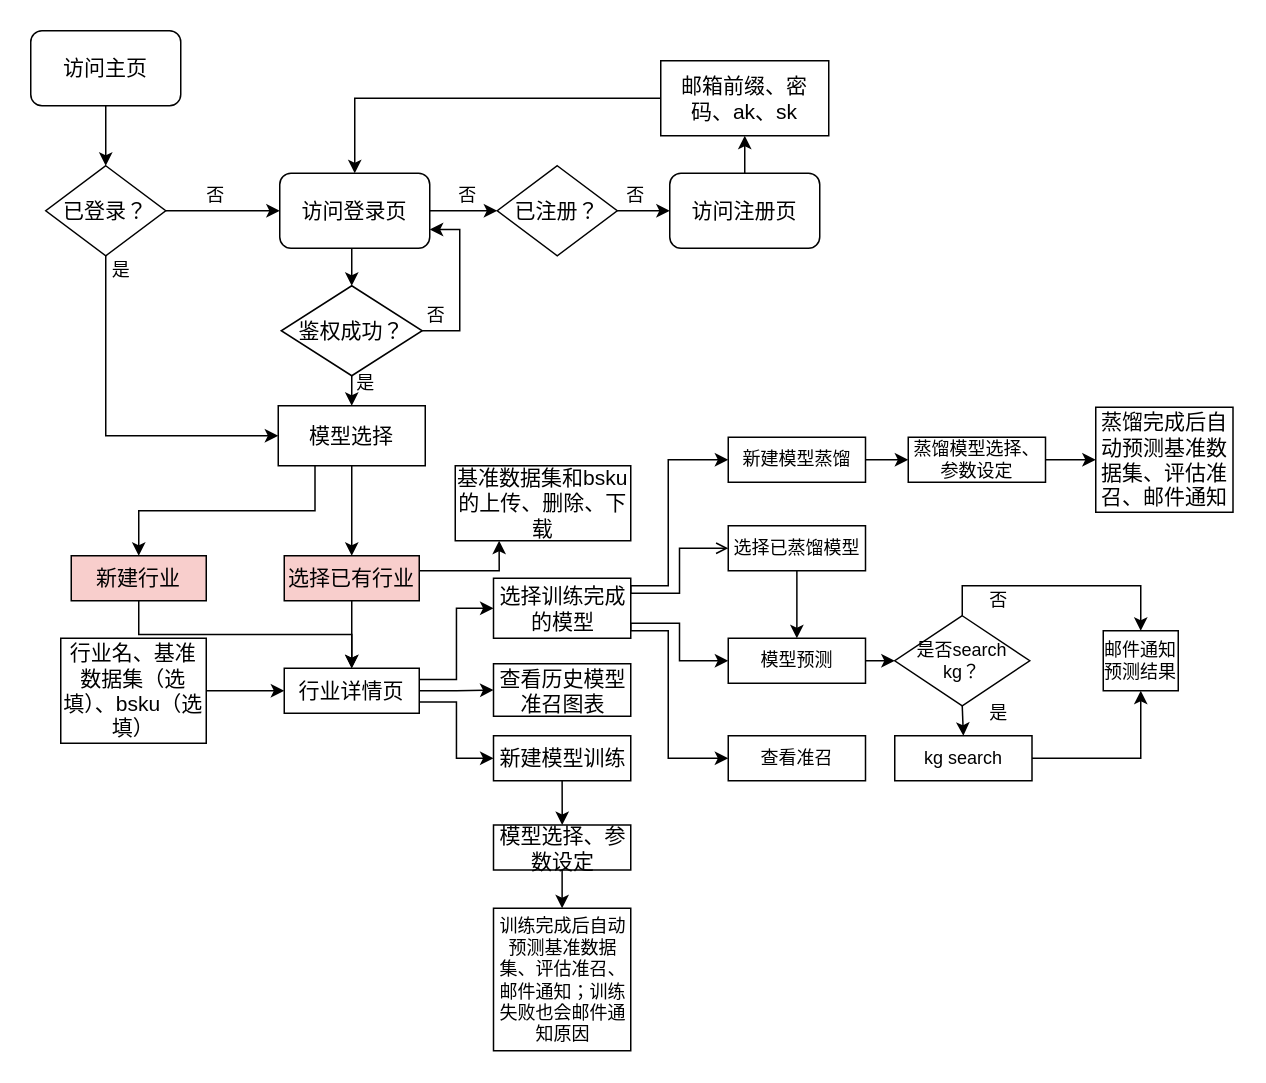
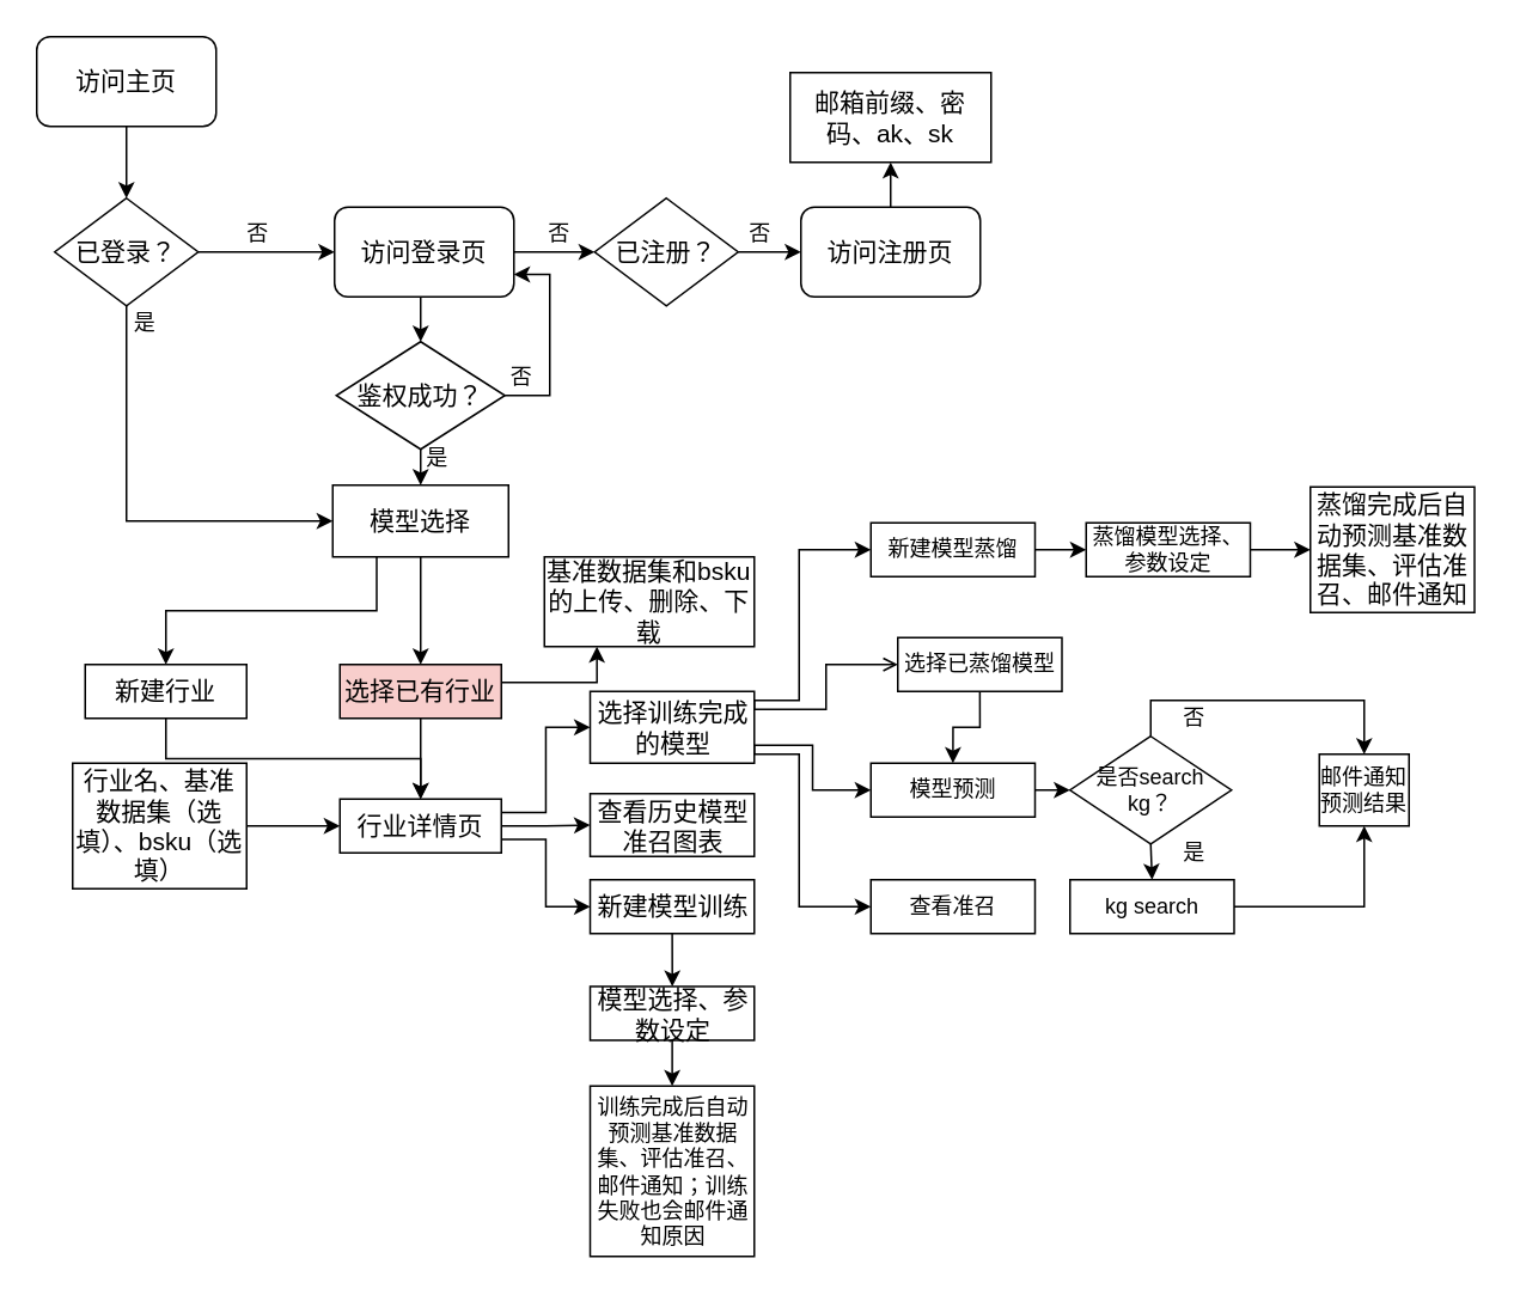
  <mxCell id="0" />
  <mxCell id="1" parent="0" />
  <mxCell id="2" style="edgeStyle=orthogonalEdgeStyle;rounded=0;orthogonalLoop=1;jettySize=auto;html=1;exitX=0.5;exitY=1;exitDx=0;exitDy=0;entryX=0.5;entryY=0;entryDx=0;entryDy=0;" parent="1" source="3" target="9" edge="1"><mxGeometry relative="1" as="geometry" /></mxCell>
  <mxCell id="3" value="&lt;font style=&quot;font-size: 14px&quot;&gt;访问主页&lt;/font&gt;" style="rounded=1;whiteSpace=wrap;html=1;" parent="1" vertex="1"><mxGeometry x="20" y="20" width="100" height="50" as="geometry" /></mxCell>
  <mxCell id="4" style="edgeStyle=orthogonalEdgeStyle;rounded=0;orthogonalLoop=1;jettySize=auto;html=1;exitX=1;exitY=0.5;exitDx=0;exitDy=0;" parent="1" source="6" target="12" edge="1"><mxGeometry relative="1" as="geometry" /></mxCell>
  <mxCell id="5" style="edgeStyle=orthogonalEdgeStyle;rounded=0;orthogonalLoop=1;jettySize=auto;html=1;exitX=0.5;exitY=1;exitDx=0;exitDy=0;entryX=0.5;entryY=0;entryDx=0;entryDy=0;" parent="1" source="6" target="21" edge="1"><mxGeometry relative="1" as="geometry" /></mxCell>
  <mxCell id="6" value="&lt;font style=&quot;font-size: 14px&quot;&gt;访问登录页&lt;/font&gt;" style="rounded=1;whiteSpace=wrap;html=1;" parent="1" vertex="1"><mxGeometry x="186" y="115" width="100" height="50" as="geometry" /></mxCell>
  <mxCell id="7" style="edgeStyle=orthogonalEdgeStyle;rounded=0;orthogonalLoop=1;jettySize=auto;html=1;exitX=1;exitY=0.5;exitDx=0;exitDy=0;" parent="1" source="9" target="6" edge="1"><mxGeometry relative="1" as="geometry" /></mxCell>
  <mxCell id="8" style="edgeStyle=orthogonalEdgeStyle;rounded=0;orthogonalLoop=1;jettySize=auto;html=1;exitX=0.5;exitY=1;exitDx=0;exitDy=0;entryX=0;entryY=0.5;entryDx=0;entryDy=0;" parent="1" source="9" target="25" edge="1"><mxGeometry relative="1" as="geometry" /></mxCell>
  <mxCell id="9" value="&lt;font style=&quot;font-size: 14px&quot;&gt;已登录？&lt;/font&gt;" style="rhombus;whiteSpace=wrap;html=1;" parent="1" vertex="1"><mxGeometry x="30" y="110" width="80" height="60" as="geometry" /></mxCell>
  <mxCell id="10" value="否" style="text;html=1;align=center;verticalAlign=middle;resizable=0;points=[];autosize=1;" parent="1" vertex="1"><mxGeometry x="128" y="120" width="30" height="20" as="geometry" /></mxCell>
  <mxCell id="11" style="edgeStyle=orthogonalEdgeStyle;rounded=0;orthogonalLoop=1;jettySize=auto;html=1;exitX=1;exitY=0.5;exitDx=0;exitDy=0;entryX=0;entryY=0.5;entryDx=0;entryDy=0;" parent="1" source="12" target="14" edge="1"><mxGeometry relative="1" as="geometry" /></mxCell>
  <mxCell id="12" value="&lt;font style=&quot;font-size: 14px&quot;&gt;已注册？&lt;/font&gt;" style="rhombus;whiteSpace=wrap;html=1;" parent="1" vertex="1"><mxGeometry x="331" y="110" width="80" height="60" as="geometry" /></mxCell>
  <mxCell id="13" style="edgeStyle=orthogonalEdgeStyle;rounded=0;orthogonalLoop=1;jettySize=auto;html=1;exitX=0.5;exitY=0;exitDx=0;exitDy=0;entryX=0.5;entryY=1;entryDx=0;entryDy=0;" parent="1" source="14" target="18" edge="1"><mxGeometry relative="1" as="geometry" /></mxCell>
  <mxCell id="14" value="&lt;font style=&quot;font-size: 14px&quot;&gt;访问注册页&lt;/font&gt;" style="rounded=1;whiteSpace=wrap;html=1;" parent="1" vertex="1"><mxGeometry x="446" y="115" width="100" height="50" as="geometry" /></mxCell>
  <mxCell id="15" value="否" style="text;html=1;align=center;verticalAlign=middle;resizable=0;points=[];autosize=1;" parent="1" vertex="1"><mxGeometry x="408" y="120" width="30" height="20" as="geometry" /></mxCell>
  <mxCell id="16" value="否" style="text;html=1;align=center;verticalAlign=middle;resizable=0;points=[];autosize=1;" parent="1" vertex="1"><mxGeometry x="296" y="120" width="30" height="20" as="geometry" /></mxCell>
- <mxCell id="17" style="edgeStyle=orthogonalEdgeStyle;rounded=0;orthogonalLoop=1;jettySize=auto;html=1;exitX=0;exitY=0.5;exitDx=0;exitDy=0;entryX=0.5;entryY=0;entryDx=0;entryDy=0;" parent="1" source="18" target="6" edge="1"><mxGeometry relative="1" as="geometry" /></mxCell>
  <mxCell id="18" value="&lt;font style=&quot;font-size: 14px&quot;&gt;邮箱前缀、密码、ak、sk&lt;/font&gt;" style="rounded=0;whiteSpace=wrap;html=1;" parent="1" vertex="1"><mxGeometry x="440" y="40" width="112" height="50" as="geometry" /></mxCell>
  <mxCell id="19" style="edgeStyle=orthogonalEdgeStyle;rounded=0;orthogonalLoop=1;jettySize=auto;html=1;exitX=1;exitY=0.5;exitDx=0;exitDy=0;entryX=1;entryY=0.75;entryDx=0;entryDy=0;" parent="1" source="21" target="6" edge="1"><mxGeometry relative="1" as="geometry" /></mxCell>
  <mxCell id="20" style="edgeStyle=orthogonalEdgeStyle;rounded=0;orthogonalLoop=1;jettySize=auto;html=1;exitX=0.5;exitY=1;exitDx=0;exitDy=0;entryX=0.5;entryY=0;entryDx=0;entryDy=0;" parent="1" source="21" target="25" edge="1"><mxGeometry relative="1" as="geometry" /></mxCell>
  <mxCell id="21" value="&lt;font style=&quot;font-size: 14px&quot;&gt;鉴权成功？&lt;/font&gt;" style="rhombus;whiteSpace=wrap;html=1;" parent="1" vertex="1"><mxGeometry x="187" y="190" width="94" height="60" as="geometry" /></mxCell>
  <mxCell id="22" value="否" style="text;html=1;align=center;verticalAlign=middle;resizable=0;points=[];autosize=1;" parent="1" vertex="1"><mxGeometry x="275" y="200" width="30" height="20" as="geometry" /></mxCell>
  <mxCell id="23" style="edgeStyle=orthogonalEdgeStyle;rounded=0;orthogonalLoop=1;jettySize=auto;html=1;exitX=0.25;exitY=1;exitDx=0;exitDy=0;entryX=0.5;entryY=0;entryDx=0;entryDy=0;" parent="1" source="25" target="29" edge="1"><mxGeometry relative="1" as="geometry" /></mxCell>
  <mxCell id="24" style="edgeStyle=orthogonalEdgeStyle;rounded=0;orthogonalLoop=1;jettySize=auto;html=1;exitX=0.5;exitY=1;exitDx=0;exitDy=0;entryX=0.5;entryY=0;entryDx=0;entryDy=0;" parent="1" source="25" target="34" edge="1"><mxGeometry relative="1" as="geometry" /></mxCell>
  <mxCell id="25" value="&lt;font style=&quot;font-size: 14px&quot;&gt;模型选择&lt;/font&gt;" style="rounded=0;whiteSpace=wrap;html=1;" parent="1" vertex="1"><mxGeometry x="185" y="270" width="98" height="40" as="geometry" /></mxCell>
  <mxCell id="26" value="是" style="text;html=1;align=center;verticalAlign=middle;resizable=0;points=[];autosize=1;" parent="1" vertex="1"><mxGeometry x="228" y="245" width="30" height="20" as="geometry" /></mxCell>
  <mxCell id="27" value="是" style="text;html=1;align=center;verticalAlign=middle;resizable=0;points=[];autosize=1;" parent="1" vertex="1"><mxGeometry x="65" y="170" width="30" height="20" as="geometry" /></mxCell>
  <mxCell id="28" style="edgeStyle=orthogonalEdgeStyle;rounded=0;orthogonalLoop=1;jettySize=auto;html=1;exitX=0.5;exitY=1;exitDx=0;exitDy=0;" parent="1" source="29" target="38" edge="1"><mxGeometry relative="1" as="geometry" /></mxCell>
- <mxCell id="29" value="&lt;font style=&quot;font-size: 14px&quot;&gt;新建行业&lt;/font&gt;" style="rounded=0;whiteSpace=wrap;html=1;fillColor=#f8cecc;" parent="1" vertex="1"><mxGeometry x="47" y="370" width="90" height="30" as="geometry" /></mxCell>
+ <mxCell id="29" value="&lt;font style=&quot;font-size: 14px&quot;&gt;新建行业&lt;/font&gt;" style="rounded=0;whiteSpace=wrap;html=1;" parent="1" vertex="1"><mxGeometry x="47" y="370" width="90" height="30" as="geometry" /></mxCell>
  <mxCell id="30" style="edgeStyle=orthogonalEdgeStyle;rounded=0;orthogonalLoop=1;jettySize=auto;html=1;exitX=1;exitY=0.5;exitDx=0;exitDy=0;entryX=0;entryY=0.5;entryDx=0;entryDy=0;" parent="1" source="31" target="38" edge="1"><mxGeometry relative="1" as="geometry" /></mxCell>
  <mxCell id="31" value="&lt;font style=&quot;font-size: 14px&quot;&gt;行业名、基准数据集（选填）、bsku（选填）&lt;/font&gt;" style="rounded=0;whiteSpace=wrap;html=1;" parent="1" vertex="1"><mxGeometry x="40" y="425" width="97" height="70" as="geometry" /></mxCell>
  <mxCell id="32" style="edgeStyle=orthogonalEdgeStyle;rounded=0;orthogonalLoop=1;jettySize=auto;html=1;exitX=0.5;exitY=1;exitDx=0;exitDy=0;" parent="1" source="34" target="38" edge="1"><mxGeometry relative="1" as="geometry" /></mxCell>
  <mxCell id="33" style="edgeStyle=orthogonalEdgeStyle;rounded=0;orthogonalLoop=1;jettySize=auto;html=1;exitX=1;exitY=0.5;exitDx=0;exitDy=0;entryX=0.25;entryY=1;entryDx=0;entryDy=0;" parent="1" source="34" target="68" edge="1"><mxGeometry relative="1" as="geometry"><Array as="points"><mxPoint x="279" y="380" /><mxPoint x="332" y="380" /></Array></mxGeometry></mxCell>
  <mxCell id="34" value="&lt;font style=&quot;font-size: 14px&quot;&gt;选择已有行业&lt;/font&gt;" style="rounded=0;whiteSpace=wrap;html=1;fillColor=#f8cecc;" parent="1" vertex="1"><mxGeometry x="189" y="370" width="90" height="30" as="geometry" /></mxCell>
  <mxCell id="35" style="edgeStyle=orthogonalEdgeStyle;rounded=0;orthogonalLoop=1;jettySize=auto;html=1;exitX=1;exitY=0.75;exitDx=0;exitDy=0;entryX=0;entryY=0.5;entryDx=0;entryDy=0;" parent="1" source="38" target="45" edge="1"><mxGeometry relative="1" as="geometry" /></mxCell>
  <mxCell id="36" style="edgeStyle=orthogonalEdgeStyle;rounded=0;orthogonalLoop=1;jettySize=auto;html=1;exitX=1;exitY=0.25;exitDx=0;exitDy=0;entryX=0;entryY=0.5;entryDx=0;entryDy=0;" parent="1" source="38" target="43" edge="1"><mxGeometry relative="1" as="geometry" /></mxCell>
  <mxCell id="37" style="edgeStyle=orthogonalEdgeStyle;rounded=0;orthogonalLoop=1;jettySize=auto;html=1;exitX=1;exitY=0.5;exitDx=0;exitDy=0;entryX=0;entryY=0.5;entryDx=0;entryDy=0;" parent="1" source="38" target="51" edge="1"><mxGeometry relative="1" as="geometry" /></mxCell>
  <mxCell id="38" value="&lt;font style=&quot;font-size: 14px&quot;&gt;行业详情页&lt;/font&gt;" style="rounded=0;whiteSpace=wrap;html=1;" parent="1" vertex="1"><mxGeometry x="189" y="445" width="90" height="30" as="geometry" /></mxCell>
  <mxCell id="39" style="edgeStyle=orthogonalEdgeStyle;rounded=0;orthogonalLoop=1;jettySize=auto;html=1;exitX=1;exitY=0.25;exitDx=0;exitDy=0;entryX=0;entryY=0.5;entryDx=0;entryDy=0;" parent="1" source="43" target="54" edge="1"><mxGeometry relative="1" as="geometry"><Array as="points"><mxPoint x="420" y="390" /><mxPoint x="445" y="390" /><mxPoint x="445" y="306" /></Array></mxGeometry></mxCell>
  <mxCell id="40" style="edgeStyle=orthogonalEdgeStyle;rounded=0;orthogonalLoop=1;jettySize=auto;html=1;exitX=1;exitY=0.75;exitDx=0;exitDy=0;entryX=0;entryY=0.5;entryDx=0;entryDy=0;" parent="1" source="43" target="52" edge="1"><mxGeometry relative="1" as="geometry"><Array as="points"><mxPoint x="420" y="420" /><mxPoint x="445" y="420" /><mxPoint x="445" y="505" /></Array></mxGeometry></mxCell>
  <mxCell id="41" style="edgeStyle=orthogonalEdgeStyle;rounded=0;orthogonalLoop=1;jettySize=auto;html=1;exitX=1;exitY=0.75;exitDx=0;exitDy=0;entryX=0;entryY=0.5;entryDx=0;entryDy=0;" parent="1" source="43" target="50" edge="1"><mxGeometry relative="1" as="geometry" /></mxCell>
  <mxCell id="42" style="edgeStyle=orthogonalEdgeStyle;rounded=0;orthogonalLoop=1;jettySize=auto;html=1;exitX=1;exitY=0.25;exitDx=0;exitDy=0;entryX=0;entryY=0.5;entryDx=0;entryDy=0;endArrow=open;" parent="1" source="43" target="62" edge="1"><mxGeometry relative="1" as="geometry" /></mxCell>
  <mxCell id="43" value="&lt;font style=&quot;font-size: 14px&quot;&gt;选择训练完成的模型&lt;/font&gt;" style="rounded=0;whiteSpace=wrap;html=1;" parent="1" vertex="1"><mxGeometry x="328.5" y="385" width="91.5" height="40" as="geometry" /></mxCell>
  <mxCell id="44" style="edgeStyle=orthogonalEdgeStyle;rounded=0;orthogonalLoop=1;jettySize=auto;html=1;exitX=0.5;exitY=1;exitDx=0;exitDy=0;" parent="1" source="45" target="47" edge="1"><mxGeometry relative="1" as="geometry" /></mxCell>
  <mxCell id="45" value="&lt;font style=&quot;font-size: 14px&quot;&gt;新建模型训练&lt;/font&gt;" style="rounded=0;whiteSpace=wrap;html=1;" parent="1" vertex="1"><mxGeometry x="328.5" y="490" width="91.5" height="30" as="geometry" /></mxCell>
  <mxCell id="46" style="edgeStyle=orthogonalEdgeStyle;rounded=0;orthogonalLoop=1;jettySize=auto;html=1;exitX=0.5;exitY=1;exitDx=0;exitDy=0;entryX=0.5;entryY=0;entryDx=0;entryDy=0;" parent="1" source="47" target="48" edge="1"><mxGeometry relative="1" as="geometry" /></mxCell>
  <mxCell id="47" value="&lt;font style=&quot;font-size: 14px&quot;&gt;模型选择、参数设定&lt;/font&gt;" style="rounded=0;whiteSpace=wrap;html=1;" parent="1" vertex="1"><mxGeometry x="328.5" y="549.5" width="91.5" height="30" as="geometry" /></mxCell>
  <mxCell id="48" value="训练完成后自动预测基准数据集、评估准召、邮件通知；训练失败也会邮件通知原因" style="rounded=0;whiteSpace=wrap;html=1;" parent="1" vertex="1"><mxGeometry x="328.5" y="605" width="91.5" height="95" as="geometry" /></mxCell>
  <mxCell id="49" style="edgeStyle=orthogonalEdgeStyle;rounded=0;orthogonalLoop=1;jettySize=auto;html=1;exitX=1;exitY=0.5;exitDx=0;exitDy=0;entryX=0;entryY=0.5;entryDx=0;entryDy=0;" parent="1" source="50" target="57" edge="1"><mxGeometry relative="1" as="geometry" /></mxCell>
  <mxCell id="50" value="模型预测" style="rounded=0;whiteSpace=wrap;html=1;" parent="1" vertex="1"><mxGeometry x="485" y="425" width="91.5" height="30" as="geometry" /></mxCell>
  <mxCell id="51" value="&lt;font style=&quot;font-size: 14px&quot;&gt;查看历史模型准召图表&lt;/font&gt;" style="rounded=0;whiteSpace=wrap;html=1;" parent="1" vertex="1"><mxGeometry x="328.5" y="442" width="91.5" height="35" as="geometry" /></mxCell>
  <mxCell id="52" value="查看准召" style="rounded=0;whiteSpace=wrap;html=1;" parent="1" vertex="1"><mxGeometry x="485" y="490" width="91.5" height="30" as="geometry" /></mxCell>
  <mxCell id="53" style="edgeStyle=orthogonalEdgeStyle;rounded=0;orthogonalLoop=1;jettySize=auto;html=1;exitX=1;exitY=0.5;exitDx=0;exitDy=0;entryX=0;entryY=0.5;entryDx=0;entryDy=0;" parent="1" source="54" target="59" edge="1"><mxGeometry relative="1" as="geometry" /></mxCell>
  <mxCell id="54" value="新建模型蒸馏" style="rounded=0;whiteSpace=wrap;html=1;" parent="1" vertex="1"><mxGeometry x="485" y="291" width="91.5" height="30" as="geometry" /></mxCell>
  <mxCell id="55" style="edgeStyle=orthogonalEdgeStyle;rounded=0;orthogonalLoop=1;jettySize=auto;html=1;exitX=0.5;exitY=1;exitDx=0;exitDy=0;entryX=0.5;entryY=0;entryDx=0;entryDy=0;" parent="1" source="57" target="64" edge="1"><mxGeometry relative="1" as="geometry" /></mxCell>
  <mxCell id="56" style="edgeStyle=orthogonalEdgeStyle;rounded=0;orthogonalLoop=1;jettySize=auto;html=1;exitX=0.5;exitY=0;exitDx=0;exitDy=0;entryX=0.5;entryY=0;entryDx=0;entryDy=0;" parent="1" source="57" target="65" edge="1"><mxGeometry relative="1" as="geometry" /></mxCell>
  <mxCell id="57" value="是否search kg？" style="rhombus;whiteSpace=wrap;html=1;" parent="1" vertex="1"><mxGeometry x="596" y="410" width="90" height="60" as="geometry" /></mxCell>
  <mxCell id="58" style="edgeStyle=orthogonalEdgeStyle;rounded=0;orthogonalLoop=1;jettySize=auto;html=1;exitX=1;exitY=0.5;exitDx=0;exitDy=0;entryX=0;entryY=0.5;entryDx=0;entryDy=0;" parent="1" source="59" target="60" edge="1"><mxGeometry relative="1" as="geometry" /></mxCell>
  <mxCell id="59" value="蒸馏模型选择、参数设定" style="rounded=0;whiteSpace=wrap;html=1;" parent="1" vertex="1"><mxGeometry x="605" y="291" width="91.5" height="30" as="geometry" /></mxCell>
  <mxCell id="60" value="&lt;font style=&quot;font-size: 14px&quot;&gt;蒸馏完成后自动预测基准数据集、评估准召、邮件通知&lt;/font&gt;" style="rounded=0;whiteSpace=wrap;html=1;" parent="1" vertex="1"><mxGeometry x="730" y="271" width="91.5" height="70" as="geometry" /></mxCell>
  <mxCell id="61" style="edgeStyle=orthogonalEdgeStyle;rounded=0;orthogonalLoop=1;jettySize=auto;html=1;exitX=0.5;exitY=1;exitDx=0;exitDy=0;entryX=0.5;entryY=0;entryDx=0;entryDy=0;" parent="1" source="62" target="50" edge="1"><mxGeometry relative="1" as="geometry" /></mxCell>
- <mxCell id="62" value="选择已蒸馏模型" style="rounded=0;whiteSpace=wrap;html=1;" parent="1" vertex="1"><mxGeometry x="485" y="350" width="91.5" height="30" as="geometry" /></mxCell>
+ <mxCell id="62" value="选择已蒸馏模型" style="rounded=0;whiteSpace=wrap;html=1;" parent="1" vertex="1"><mxGeometry x="500" y="355" width="91.5" height="30" as="geometry" /></mxCell>
  <mxCell id="63" style="edgeStyle=orthogonalEdgeStyle;rounded=0;orthogonalLoop=1;jettySize=auto;html=1;exitX=1;exitY=0.5;exitDx=0;exitDy=0;" parent="1" source="64" target="65" edge="1"><mxGeometry relative="1" as="geometry" /></mxCell>
  <mxCell id="64" value="kg search" style="rounded=0;whiteSpace=wrap;html=1;" parent="1" vertex="1"><mxGeometry x="596" y="490" width="91.5" height="30" as="geometry" /></mxCell>
  <mxCell id="65" value="邮件通知预测结果" style="rounded=0;whiteSpace=wrap;html=1;" parent="1" vertex="1"><mxGeometry x="735" y="420" width="50" height="40" as="geometry" /></mxCell>
  <mxCell id="66" value="是" style="text;html=1;align=center;verticalAlign=middle;resizable=0;points=[];autosize=1;" parent="1" vertex="1"><mxGeometry x="650" y="465" width="30" height="20" as="geometry" /></mxCell>
  <mxCell id="67" value="否" style="text;html=1;align=center;verticalAlign=middle;resizable=0;points=[];autosize=1;" parent="1" vertex="1"><mxGeometry x="650" y="390" width="30" height="20" as="geometry" /></mxCell>
  <mxCell id="68" value="&lt;font style=&quot;font-size: 14px&quot;&gt;基准数据集和bsku的上传、删除、下载&lt;/font&gt;" style="rounded=0;whiteSpace=wrap;html=1;" parent="1" vertex="1"><mxGeometry x="303" y="310" width="117" height="50" as="geometry" /></mxCell>
